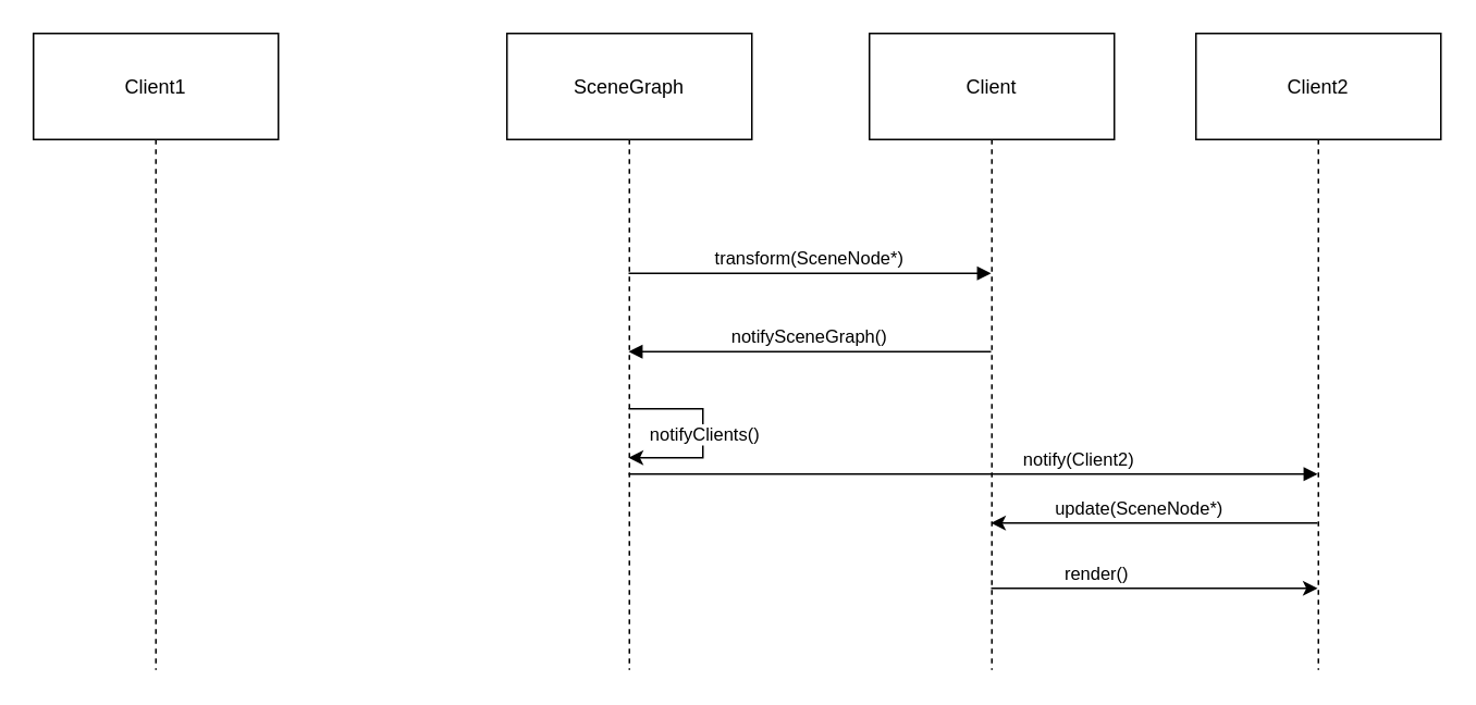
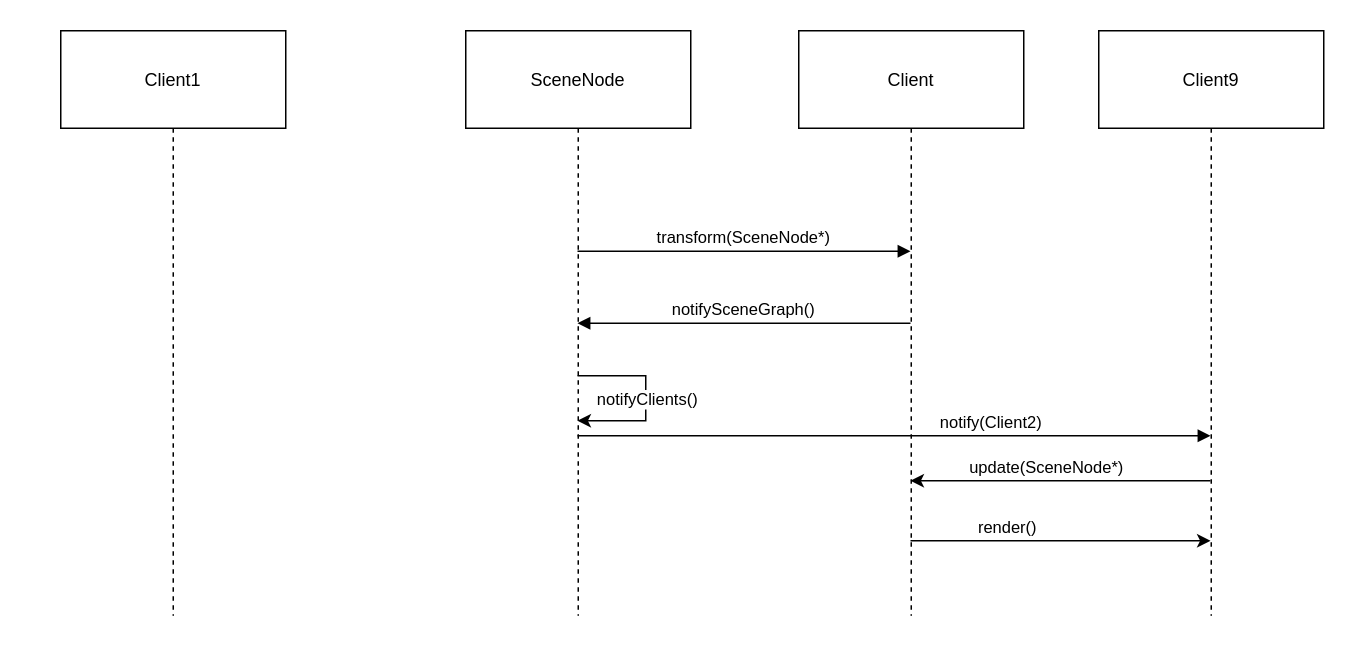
  <mxCell id="0" />
  <mxCell id="1" parent="0" />
- <mxCell id="2" value="Client1" style="shape=umlLifeline;perimeter=lifelinePerimeter;whiteSpace=wrap;container=1;dropTarget=0;collapsible=0;recursiveResize=0;outlineConnect=0;portConstraint=eastwest;newEdgeStyle={&quot;edgeStyle&quot;:&quot;elbowEdgeStyle&quot;,&quot;elbow&quot;:&quot;vertical&quot;,&quot;curved&quot;:0,&quot;rounded&quot;:0};size=65;" vertex="1" parent="1"><mxGeometry x="20" y="20" width="150" height="390" as="geometry" /></mxCell>
- <mxCell id="3" value="SceneGraph" style="shape=umlLifeline;perimeter=lifelinePerimeter;whiteSpace=wrap;container=1;dropTarget=0;collapsible=0;recursiveResize=0;outlineConnect=0;portConstraint=eastwest;newEdgeStyle={&quot;edgeStyle&quot;:&quot;elbowEdgeStyle&quot;,&quot;elbow&quot;:&quot;vertical&quot;,&quot;curved&quot;:0,&quot;rounded&quot;:0};size=65;" vertex="1" parent="1"><mxGeometry x="310" y="20" width="150" height="390" as="geometry" /></mxCell>
+ <mxCell id="2" value="Client1" style="shape=umlLifeline;perimeter=lifelinePerimeter;whiteSpace=wrap;container=1;dropTarget=0;collapsible=0;recursiveResize=0;outlineConnect=0;portConstraint=eastwest;newEdgeStyle={&quot;edgeStyle&quot;:&quot;elbowEdgeStyle&quot;,&quot;elbow&quot;:&quot;vertical&quot;,&quot;curved&quot;:0,&quot;rounded&quot;:0};size=65;" vertex="1" parent="1"><mxGeometry x="40" y="20" width="150" height="390" as="geometry" /></mxCell>
+ <mxCell id="3" value="SceneNode" style="shape=umlLifeline;perimeter=lifelinePerimeter;whiteSpace=wrap;container=1;dropTarget=0;collapsible=0;recursiveResize=0;outlineConnect=0;portConstraint=eastwest;newEdgeStyle={&quot;edgeStyle&quot;:&quot;elbowEdgeStyle&quot;,&quot;elbow&quot;:&quot;vertical&quot;,&quot;curved&quot;:0,&quot;rounded&quot;:0};size=65;" vertex="1" parent="1"><mxGeometry x="310" y="20" width="150" height="390" as="geometry" /></mxCell>
  <mxCell id="4" value="" style="edgeStyle=elbowEdgeStyle;rounded=0;orthogonalLoop=1;jettySize=auto;html=1;elbow=vertical;curved=0;" edge="1" parent="1"><mxGeometry relative="1" as="geometry"><mxPoint x="806.5" y="360" as="targetPoint" /><mxPoint x="606.5" y="360" as="sourcePoint" /></mxGeometry></mxCell>
  <mxCell id="5" value="render()" style="edgeLabel;html=1;align=center;verticalAlign=middle;resizable=0;points=[];" connectable="0" vertex="1" parent="4"><mxGeometry x="-0.38" y="1" relative="1" as="geometry"><mxPoint x="2" y="-9" as="offset" /></mxGeometry></mxCell>
  <mxCell id="6" value="Client" style="shape=umlLifeline;perimeter=lifelinePerimeter;whiteSpace=wrap;container=1;dropTarget=0;collapsible=0;recursiveResize=0;outlineConnect=0;portConstraint=eastwest;newEdgeStyle={&quot;edgeStyle&quot;:&quot;elbowEdgeStyle&quot;,&quot;elbow&quot;:&quot;vertical&quot;,&quot;curved&quot;:0,&quot;rounded&quot;:0};size=65;" vertex="1" parent="1"><mxGeometry x="532" y="20" width="150" height="390" as="geometry" /></mxCell>
  <mxCell id="7" style="edgeStyle=elbowEdgeStyle;rounded=0;orthogonalLoop=1;jettySize=auto;html=1;elbow=vertical;curved=0;" edge="1" parent="1"><mxGeometry relative="1" as="geometry"><mxPoint x="806.5" y="320" as="sourcePoint" /><mxPoint x="606.5" y="320" as="targetPoint" /></mxGeometry></mxCell>
  <mxCell id="8" value="update(SceneNode*)" style="edgeLabel;html=1;align=center;verticalAlign=middle;resizable=0;points=[];" connectable="0" vertex="1" parent="7"><mxGeometry x="0.1" relative="1" as="geometry"><mxPoint y="-10" as="offset" /></mxGeometry></mxCell>
- <mxCell id="9" value="Client2" style="shape=umlLifeline;perimeter=lifelinePerimeter;whiteSpace=wrap;container=1;dropTarget=0;collapsible=0;recursiveResize=0;outlineConnect=0;portConstraint=eastwest;newEdgeStyle={&quot;edgeStyle&quot;:&quot;elbowEdgeStyle&quot;,&quot;elbow&quot;:&quot;vertical&quot;,&quot;curved&quot;:0,&quot;rounded&quot;:0};size=65;" vertex="1" parent="1"><mxGeometry x="732" y="20" width="150" height="390" as="geometry" /></mxCell>
+ <mxCell id="9" value="Client9" style="shape=umlLifeline;perimeter=lifelinePerimeter;whiteSpace=wrap;container=1;dropTarget=0;collapsible=0;recursiveResize=0;outlineConnect=0;portConstraint=eastwest;newEdgeStyle={&quot;edgeStyle&quot;:&quot;elbowEdgeStyle&quot;,&quot;elbow&quot;:&quot;vertical&quot;,&quot;curved&quot;:0,&quot;rounded&quot;:0};size=65;" vertex="1" parent="1"><mxGeometry x="732" y="20" width="150" height="390" as="geometry" /></mxCell>
  <mxCell id="10" value="transform(SceneNode*)" style="verticalAlign=bottom;endArrow=block;edgeStyle=elbowEdgeStyle;elbow=vertical;curved=0;rounded=0;" edge="1" parent="1" source="3" target="6"><mxGeometry relative="1" as="geometry"><Array as="points"><mxPoint x="506" y="167" /></Array></mxGeometry></mxCell>
  <mxCell id="11" value="notifySceneGraph()" style="verticalAlign=bottom;endArrow=block;edgeStyle=elbowEdgeStyle;elbow=vertical;curved=0;rounded=0;" edge="1" parent="1" source="6" target="3"><mxGeometry relative="1" as="geometry"><Array as="points"><mxPoint x="550" y="260" /><mxPoint x="506" y="213" /></Array></mxGeometry></mxCell>
  <mxCell id="12" value="notify(Client2)" style="verticalAlign=bottom;endArrow=block;edgeStyle=elbowEdgeStyle;elbow=vertical;curved=0;rounded=0;" edge="1" parent="1"><mxGeometry x="0.306" relative="1" as="geometry"><Array as="points"><mxPoint x="500" y="290" /><mxPoint x="606" y="229" /></Array><mxPoint x="384.5" y="290" as="sourcePoint" /><mxPoint x="806.5" y="290" as="targetPoint" /><mxPoint as="offset" /></mxGeometry></mxCell>
  <mxCell id="13" value="" style="endArrow=classic;html=1;rounded=0;" edge="1" parent="1" source="3" target="3"><mxGeometry relative="1" as="geometry"><mxPoint x="390" y="250" as="sourcePoint" /><mxPoint x="490" y="250" as="targetPoint" /><Array as="points"><mxPoint x="430" y="250" /><mxPoint x="430" y="280" /></Array></mxGeometry></mxCell>
  <mxCell id="14" value="notifyClients()" style="edgeLabel;resizable=0;html=1;;align=center;verticalAlign=middle;" connectable="0" vertex="1" parent="13"><mxGeometry relative="1" as="geometry" /></mxCell>
